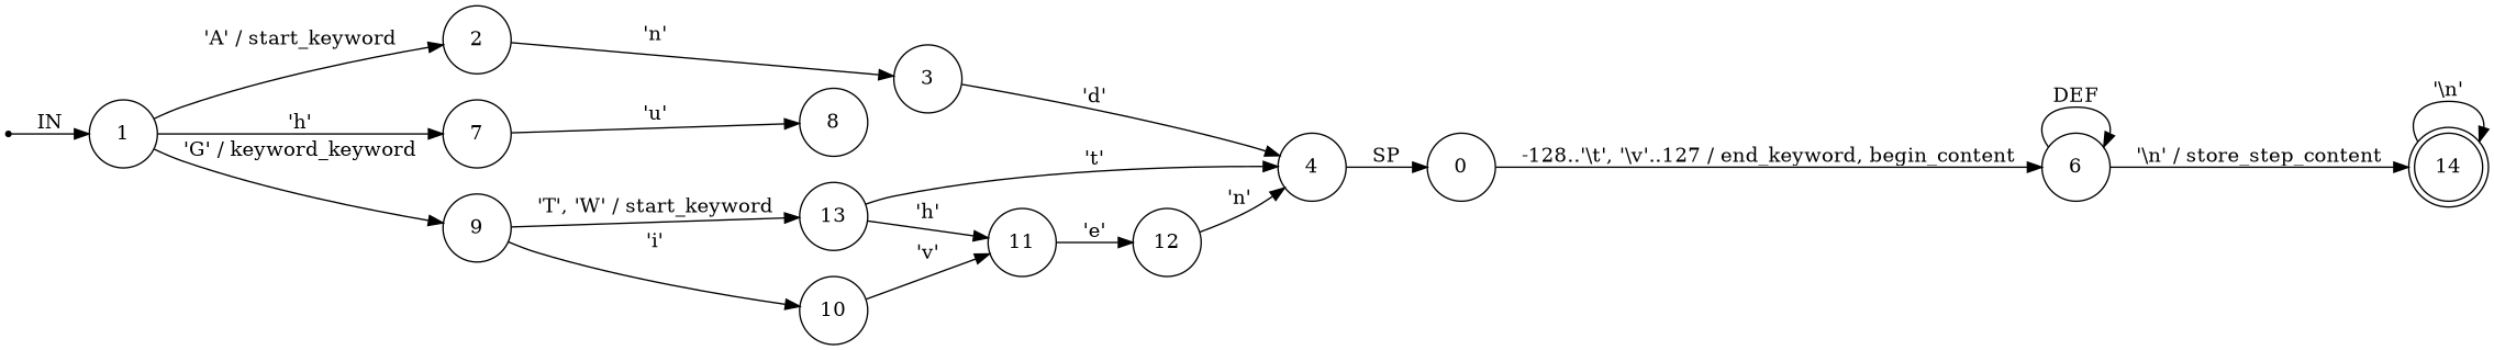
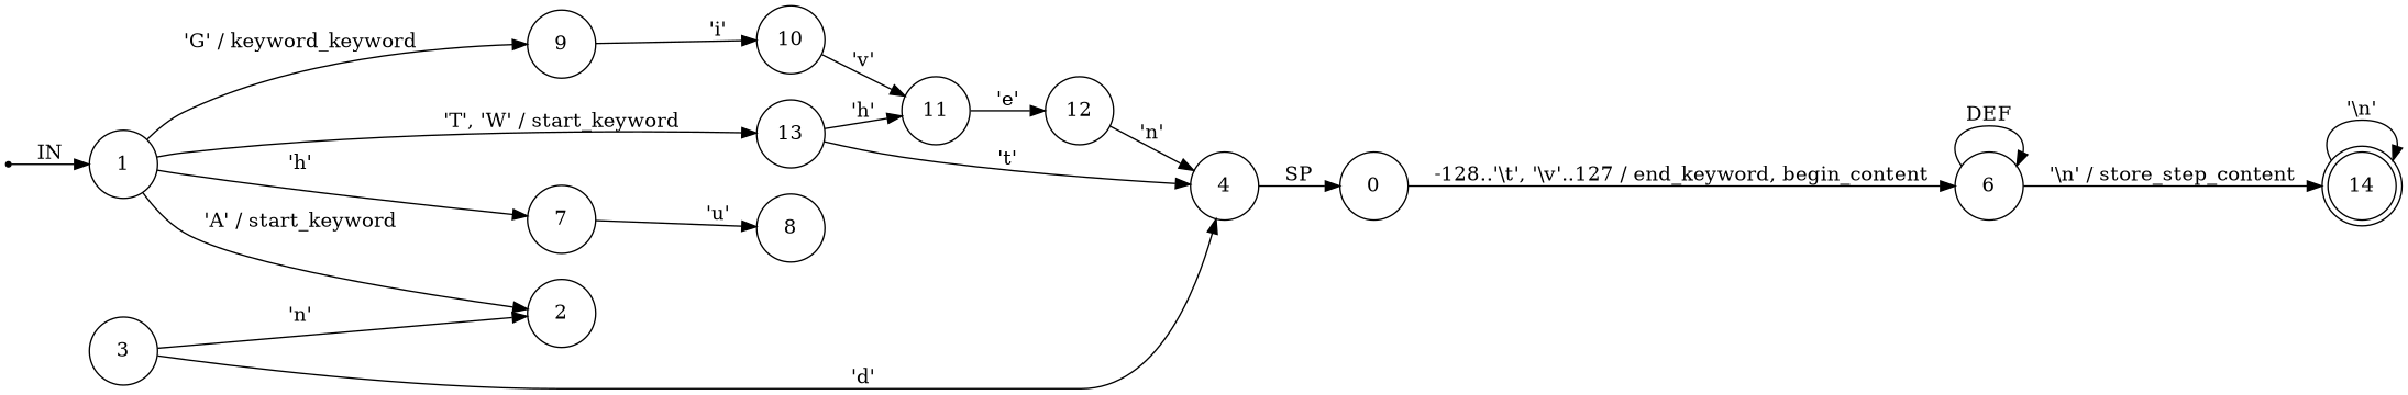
  digraph {
    rankdir=LR
    node [shape=circle fixedsize=true]
    ENTRY [shape=point fixedsize=""]
    1 [height=0.65]
    2 [height=0.65]
    7 [height=0.65]
    9 [height=0.65]
    13 [height=0.65]
    14 [height=0.65 shape=doublecircle]
    3 [height=0.65]
    8 [height=0.65]
    10 [height=0.65]
    11 [height=0.65]
    4 [height=0.65]
    12 [height=0.65]
    n14 [height=0.65 label=0]
    6 [height=0.65]
    ENTRY -> 1 [label=IN]
    1 -> 2 [label="'A' / start_keyword"]
    1 -> 7 [label="'h'"]
    1 -> 9 [label="'G' / keyword_keyword"]
-   9 -> 13 [label="'T', 'W' / start_keyword"]
-   2 -> 3 [label="'n'"]
+   1 -> 13 [label="'T', 'W' / start_keyword"]
+   3 -> 2 [label="'n'"]
    7 -> 8 [label="'u'"]
    9 -> 10 [label="'i'"]
    13 -> 11 [label="'h'"]
    13 -> 4 [label="'t'"]
    14 -> 14 [label="'\\n'"]
    3 -> 4 [label="'d'"]
    10 -> 11 [label="'v'"]
    11 -> 12 [label="'e'"]
    4 -> n14 [label=SP]
    12 -> 4 [label="'n'"]
    n14 -> 6 [label="-128..'\\t', '\\v'..127 / end_keyword, begin_content"]
    6 -> 14 [label="'\\n' / store_step_content"]
    6 -> 6 [label=DEF]
  }
